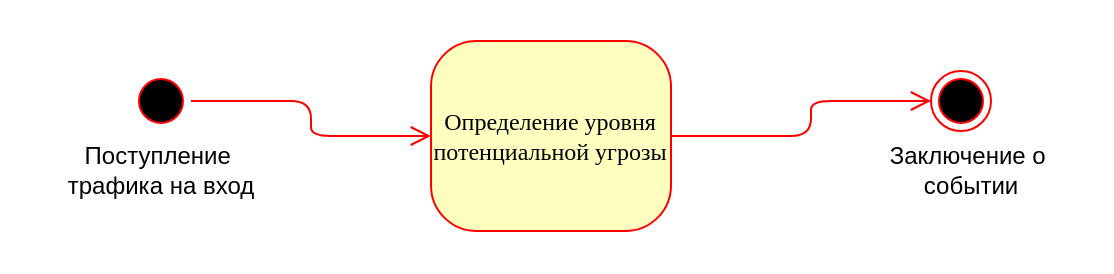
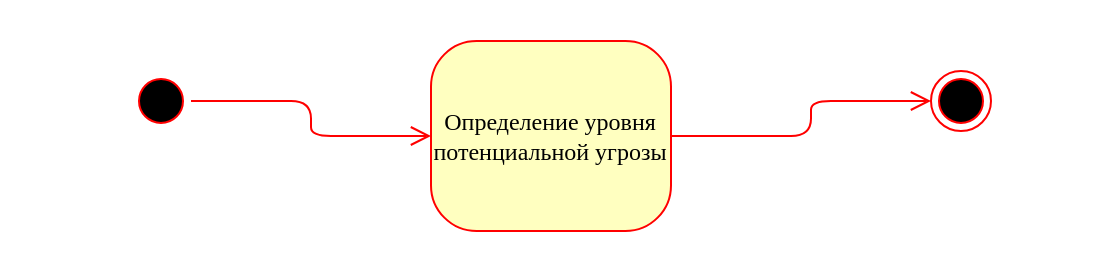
  <mxCell id="0" />
  <mxCell id="1" parent="0" />
  <mxCell id="2" value="" style="ellipse;html=1;shape=startState;fillColor=#000000;strokeColor=#ff0000;rounded=1;shadow=0;comic=0;labelBackgroundColor=none;fontFamily=Verdana;fontSize=12;fontColor=#000000;align=center;direction=south;" parent="1" vertex="1"><mxGeometry x="65" y="35" width="30" height="30" as="geometry" /></mxCell>
  <mxCell id="3" value="Определение уровня потенциальной угрозы" style="rounded=1;whiteSpace=wrap;html=1;arcSize=24;fillColor=#ffffc0;strokeColor=#ff0000;shadow=0;comic=0;labelBackgroundColor=none;fontFamily=Verdana;fontSize=12;fontColor=#000000;align=center;" parent="1" vertex="1"><mxGeometry x="215" y="20" width="120" height="95" as="geometry" /></mxCell>
  <mxCell id="4" style="edgeStyle=orthogonalEdgeStyle;html=1;labelBackgroundColor=none;endArrow=open;endSize=8;strokeColor=#ff0000;fontFamily=Verdana;fontSize=12;align=left;" parent="1" source="2" target="3" edge="1"><mxGeometry relative="1" as="geometry" /></mxCell>
  <mxCell id="5" value="" style="ellipse;html=1;shape=endState;fillColor=#000000;strokeColor=#ff0000;rounded=1;shadow=0;comic=0;labelBackgroundColor=none;fontFamily=Verdana;fontSize=12;fontColor=#000000;align=center;" vertex="1" parent="1"><mxGeometry x="465" y="35" width="30" height="30" as="geometry" /></mxCell>
  <mxCell id="6" style="edgeStyle=elbowEdgeStyle;html=1;labelBackgroundColor=none;endArrow=open;endSize=8;strokeColor=#ff0000;fontFamily=Verdana;fontSize=12;align=left;exitX=1;exitY=0.5;exitDx=0;exitDy=0;" edge="1" parent="1" source="3" target="5"><mxGeometry relative="1" as="geometry"><Array as="points"><mxPoint x="405" y="50" /></Array></mxGeometry></mxCell>
- <mxCell id="7" value="Поступление&amp;nbsp;&lt;div&gt;трафика на вход&lt;/div&gt;" style="text;html=1;align=center;verticalAlign=middle;resizable=0;points=[];autosize=1;strokeColor=none;fillColor=none;" vertex="1" parent="1"><mxGeometry x="20" y="65" width="120" height="40" as="geometry" /></mxCell>
- <mxCell id="8" value="Заключение о&amp;nbsp;&lt;div&gt;событии&lt;/div&gt;" style="text;html=1;align=center;verticalAlign=middle;resizable=0;points=[];autosize=1;strokeColor=none;fillColor=none;" vertex="1" parent="1"><mxGeometry x="435" y="65" width="100" height="40" as="geometry" /></mxCell>
